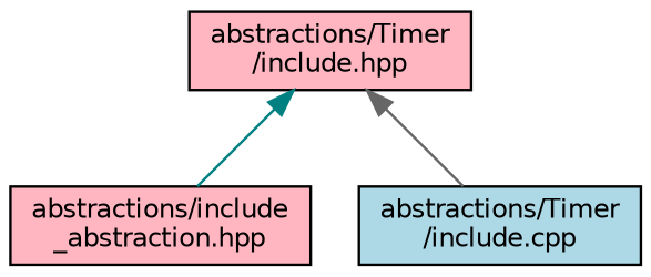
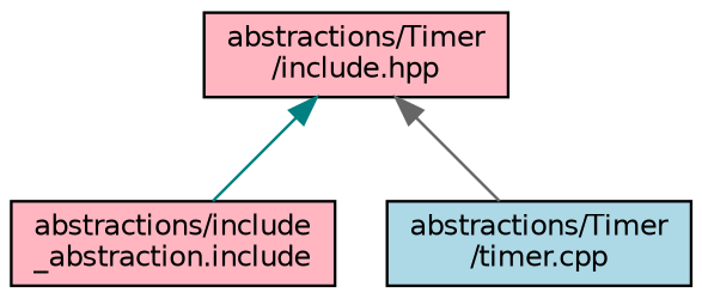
  digraph {
    node [color=black fillcolor=lightpink fontname=Helvetica fontsize=10 shape=record style=filled]
    edge [dir=back fontname=Helvetica fontsize=10 labelfontname=Helvetica labelfontsize=10 style=solid]
    n1 [fontcolor=black height=0.2 label="abstractions/Timer\l/include.hpp" width=0.4]
-   n2 [height=0.2 label="abstractions/include\l_abstraction.hpp" width=0.4]
-   n3 [fillcolor=lightblue height=0.2 label="abstractions/Timer\l/include.cpp" width=0.4]
+   n2 [height=0.2 label="abstractions/include\l_abstraction.include" width=0.4]
+   n3 [fillcolor=lightblue height=0.2 label="abstractions/Timer\l/timer.cpp" width=0.4]
    n1 -> n2 [color=teal]
    n1 -> n3 [color=gray40]
  }
